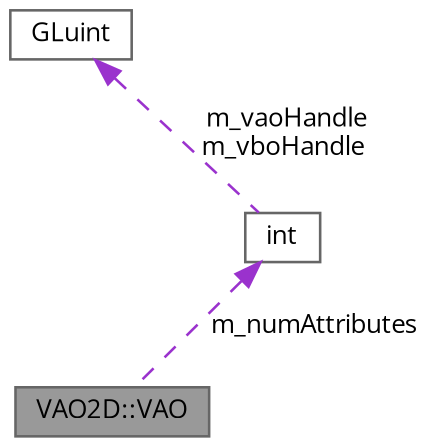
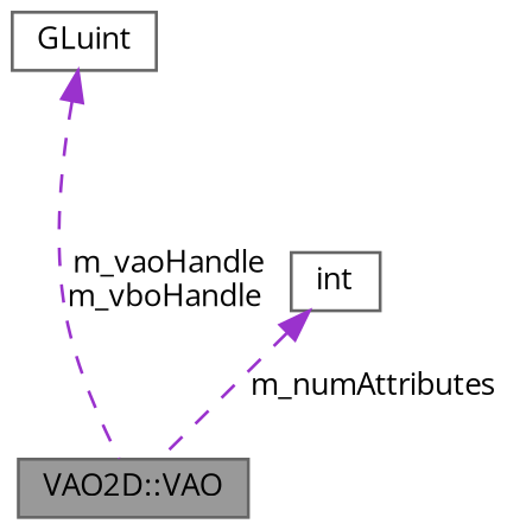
  digraph {
    fontname="Open Sans"
    node [color=gray40 fillcolor=white fontname="Open Sans" fontsize=10 shape=box style=filled]
    edge [color=darkorchid3 dir=back fontname="Open Sans" fontsize=10 labelfontname=Helvetica labelfontsize=10 style=dashed]
    n1 [fillcolor=grey60 fontcolor=black height=0.2 label="VAO2D::VAO" width=0.4]
    n2 [height=0.2 label=int width=0.4]
    n3 [height=0.2 label=GLuint width=0.4]
    n2 -> n1 [label=" m_numAttributes"]
-   n3 -> n2 [label=" m_vaoHandle\nm_vboHandle"]
+   n3 -> n1 [label=" m_vaoHandle\nm_vboHandle"]
  }
